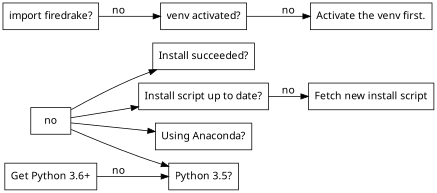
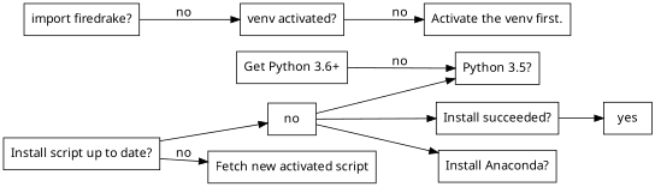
  digraph {
    fontname="Noto Sans"
    rankdir=LR
    node [fontname="Noto Sans" shape=rect]
    edge [fontname="Noto Sans"]
    n1 [label="Install succeeded?"]
+   n2 [label=yes]
    n3 [label=no]
    n4 [label="Install script up to date?"]
-   n5 [label="Using Anaconda?"]
+   n5 [label="Install Anaconda?"]
    n6 [label="Python 3.5?"]
    n7 [label="import firedrake?"]
    n8 [label="venv activated?"]
-   n9 [label="Fetch new install script"]
+   n9 [label="Fetch new activated script"]
    n10 [label="Activate the venv first."]
    n11 [label="Get Python 3.6+"]
+   n1 -> n2
    n3 -> n1
-   n3 -> n4
+   n4 -> n3
    n3 -> n5
    n3 -> n6
    n4 -> n9 [label=no]
    n7 -> n8 [label=no]
    n8 -> n10 [label=no]
    n11 -> n6 [label=no]
  }
